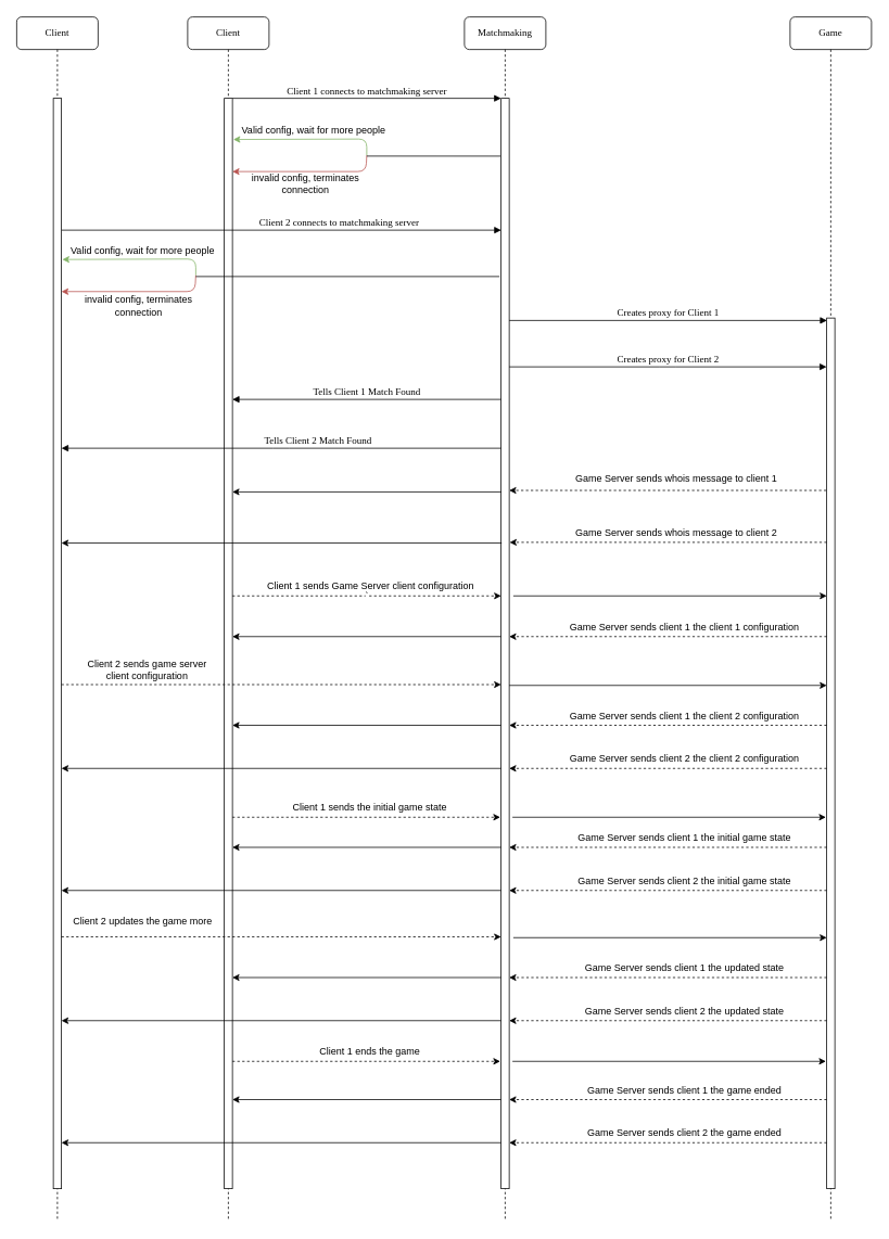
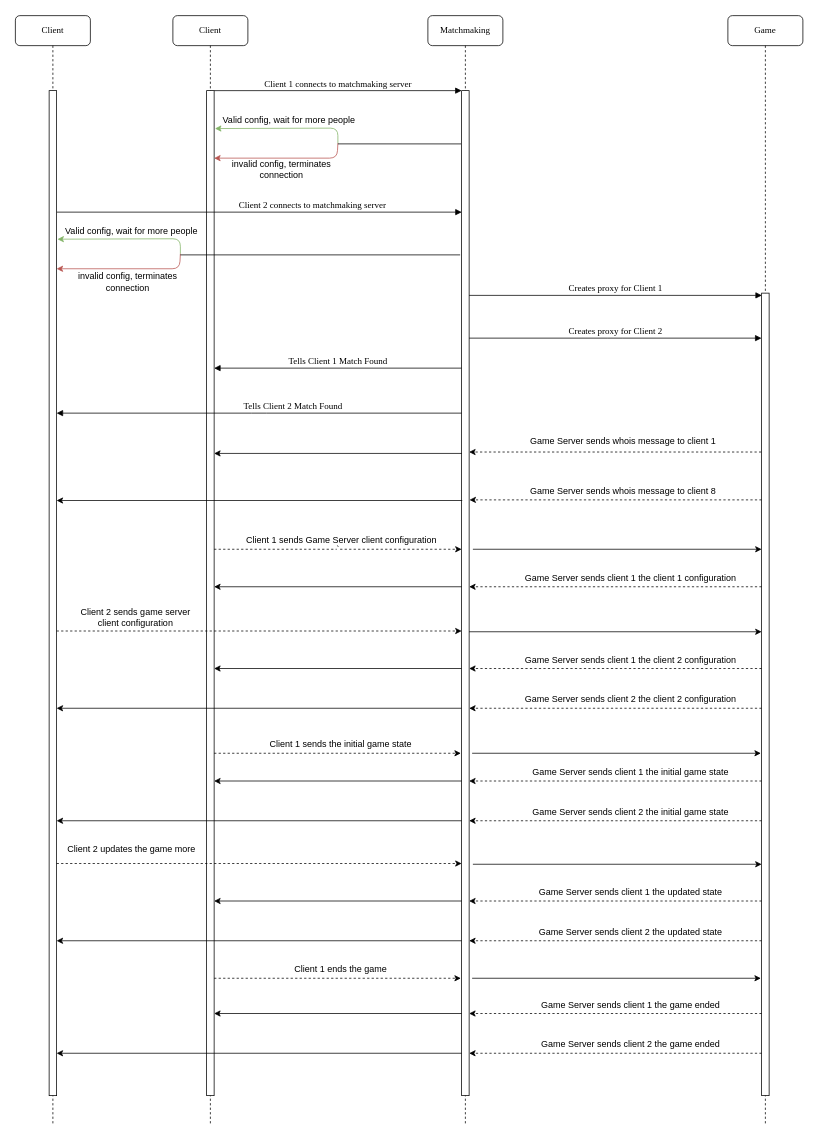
  <mxCell id="0" />
  <mxCell id="1" parent="0" />
  <mxCell id="2" value="Matchmaking" style="shape=umlLifeline;perimeter=lifelinePerimeter;whiteSpace=wrap;html=1;container=1;collapsible=0;recursiveResize=0;outlineConnect=0;rounded=1;shadow=0;comic=0;labelBackgroundColor=none;strokeColor=#000000;strokeWidth=1;fillColor=#FFFFFF;fontFamily=Verdana;fontSize=12;fontColor=#000000;align=center;" parent="1" vertex="1"><mxGeometry x="570" y="20" width="100" height="1480" as="geometry" /></mxCell>
  <mxCell id="3" value="" style="html=1;points=[];perimeter=orthogonalPerimeter;rounded=0;shadow=0;comic=0;labelBackgroundColor=none;strokeColor=#000000;strokeWidth=1;fillColor=#FFFFFF;fontFamily=Verdana;fontSize=12;fontColor=#000000;align=center;" parent="2" vertex="1"><mxGeometry x="45" y="100" width="10" height="1340" as="geometry" /></mxCell>
  <mxCell id="4" value="Game" style="shape=umlLifeline;perimeter=lifelinePerimeter;whiteSpace=wrap;html=1;container=1;collapsible=0;recursiveResize=0;outlineConnect=0;rounded=1;shadow=0;comic=0;labelBackgroundColor=none;strokeColor=#000000;strokeWidth=1;fillColor=#FFFFFF;fontFamily=Verdana;fontSize=12;fontColor=#000000;align=center;" parent="1" vertex="1"><mxGeometry x="970" y="20" width="100" height="1480" as="geometry" /></mxCell>
  <mxCell id="5" value="" style="html=1;points=[];perimeter=orthogonalPerimeter;rounded=0;shadow=0;comic=0;labelBackgroundColor=none;strokeColor=#000000;strokeWidth=1;fillColor=#FFFFFF;fontFamily=Verdana;fontSize=12;fontColor=#000000;align=center;" parent="4" vertex="1"><mxGeometry x="45" y="370" width="10" height="1070" as="geometry" /></mxCell>
  <mxCell id="6" value="Client" style="shape=umlLifeline;perimeter=lifelinePerimeter;whiteSpace=wrap;html=1;container=1;collapsible=0;recursiveResize=0;outlineConnect=0;rounded=1;shadow=0;comic=0;labelBackgroundColor=none;strokeColor=#000000;strokeWidth=1;fillColor=#FFFFFF;fontFamily=Verdana;fontSize=12;fontColor=#000000;align=center;" parent="1" vertex="1"><mxGeometry x="230" y="20" width="100" height="1480" as="geometry" /></mxCell>
  <mxCell id="7" value="" style="html=1;points=[];perimeter=orthogonalPerimeter;rounded=0;shadow=0;comic=0;labelBackgroundColor=none;strokeColor=#000000;strokeWidth=1;fillColor=#FFFFFF;fontFamily=Verdana;fontSize=12;fontColor=#000000;align=center;" parent="6" vertex="1"><mxGeometry x="45" y="100" width="10" height="1340" as="geometry" /></mxCell>
  <mxCell id="8" value="Client 1 connects to matchmaking server" style="html=1;verticalAlign=bottom;endArrow=block;entryX=0;entryY=0;labelBackgroundColor=none;fontFamily=Verdana;fontSize=12;edgeStyle=elbowEdgeStyle;elbow=vertical;" parent="1" source="7" target="3" edge="1"><mxGeometry relative="1" as="geometry"><mxPoint x="350" y="130" as="sourcePoint" /></mxGeometry></mxCell>
  <mxCell id="9" value="" style="endArrow=classic;html=1;entryX=1.1;entryY=0.047;entryDx=0;entryDy=0;entryPerimeter=0;fillColor=#d5e8d4;strokeColor=#82b366;" parent="1" edge="1"><mxGeometry width="50" height="50" relative="1" as="geometry"><mxPoint x="450" y="190" as="sourcePoint" /><mxPoint x="286.095" y="170.571" as="targetPoint" /><Array as="points"><mxPoint x="450" y="170" /></Array></mxGeometry></mxCell>
  <mxCell id="10" value="" style="endArrow=classic;html=1;entryX=1.1;entryY=0.047;entryDx=0;entryDy=0;entryPerimeter=0;fillColor=#f8cecc;strokeColor=#b85450;" parent="1" edge="1"><mxGeometry width="50" height="50" relative="1" as="geometry"><mxPoint x="450" y="190" as="sourcePoint" /><mxPoint x="285" y="210" as="targetPoint" /><Array as="points"><mxPoint x="449" y="210" /></Array></mxGeometry></mxCell>
  <mxCell id="11" value="" style="endArrow=none;html=1;entryX=-0.079;entryY=0.178;entryDx=0;entryDy=0;entryPerimeter=0;" parent="1" edge="1"><mxGeometry width="50" height="50" relative="1" as="geometry"><mxPoint x="450" y="191" as="sourcePoint" /><mxPoint x="614.19" y="191.048" as="targetPoint" /></mxGeometry></mxCell>
  <mxCell id="12" value="Valid config, wait for more people" style="text;html=1;strokeColor=none;fillColor=none;align=center;verticalAlign=middle;whiteSpace=wrap;rounded=0;" parent="1" vertex="1"><mxGeometry x="290" y="150" width="190" height="20" as="geometry" /></mxCell>
  <mxCell id="13" value="invalid config, terminates connection" style="text;html=1;strokeColor=none;fillColor=none;align=center;verticalAlign=middle;whiteSpace=wrap;rounded=0;" parent="1" vertex="1"><mxGeometry x="280" y="215" width="190" height="20" as="geometry" /></mxCell>
  <mxCell id="14" value="Client 2 connects to matchmaking server" style="html=1;verticalAlign=bottom;endArrow=block;entryX=0;entryY=0;labelBackgroundColor=none;fontFamily=Verdana;fontSize=12;edgeStyle=elbowEdgeStyle;elbow=vertical;" parent="1" source="16" edge="1"><mxGeometry x="0.26" relative="1" as="geometry"><mxPoint x="230" y="282" as="sourcePoint" /><mxPoint x="615.143" y="281.524" as="targetPoint" /><mxPoint as="offset" /></mxGeometry></mxCell>
  <mxCell id="15" value="Client" style="shape=umlLifeline;perimeter=lifelinePerimeter;whiteSpace=wrap;html=1;container=1;collapsible=0;recursiveResize=0;outlineConnect=0;rounded=1;shadow=0;comic=0;labelBackgroundColor=none;strokeColor=#000000;strokeWidth=1;fillColor=#FFFFFF;fontFamily=Verdana;fontSize=12;fontColor=#000000;align=center;" parent="1" vertex="1"><mxGeometry x="20" y="20" width="100" height="1480" as="geometry" /></mxCell>
  <mxCell id="16" value="" style="html=1;points=[];perimeter=orthogonalPerimeter;rounded=0;shadow=0;comic=0;labelBackgroundColor=none;strokeColor=#000000;strokeWidth=1;fillColor=#FFFFFF;fontFamily=Verdana;fontSize=12;fontColor=#000000;align=center;" parent="15" vertex="1"><mxGeometry x="45" y="100" width="10" height="1340" as="geometry" /></mxCell>
  <mxCell id="17" value="" style="endArrow=classic;html=1;entryX=1.1;entryY=0.047;entryDx=0;entryDy=0;entryPerimeter=0;fillColor=#d5e8d4;strokeColor=#82b366;" parent="1" edge="1"><mxGeometry width="50" height="50" relative="1" as="geometry"><mxPoint x="240" y="337.5" as="sourcePoint" /><mxPoint x="76.095" y="318.071" as="targetPoint" /><Array as="points"><mxPoint x="240" y="317.5" /></Array></mxGeometry></mxCell>
  <mxCell id="18" value="" style="endArrow=classic;html=1;entryX=1.1;entryY=0.047;entryDx=0;entryDy=0;entryPerimeter=0;fillColor=#f8cecc;strokeColor=#b85450;" parent="1" edge="1"><mxGeometry width="50" height="50" relative="1" as="geometry"><mxPoint x="240" y="337.5" as="sourcePoint" /><mxPoint x="75" y="357.5" as="targetPoint" /><Array as="points"><mxPoint x="239" y="357.5" /></Array></mxGeometry></mxCell>
  <mxCell id="19" value="" style="endArrow=none;html=1;" parent="1" edge="1"><mxGeometry width="50" height="50" relative="1" as="geometry"><mxPoint x="240" y="339" as="sourcePoint" /><mxPoint x="613" y="339" as="targetPoint" /></mxGeometry></mxCell>
  <mxCell id="20" value="Valid config, wait for more people" style="text;html=1;strokeColor=none;fillColor=none;align=center;verticalAlign=middle;whiteSpace=wrap;rounded=0;" parent="1" vertex="1"><mxGeometry x="80" y="297.5" width="190" height="20" as="geometry" /></mxCell>
  <mxCell id="21" value="invalid config, terminates connection" style="text;html=1;strokeColor=none;fillColor=none;align=center;verticalAlign=middle;whiteSpace=wrap;rounded=0;" parent="1" vertex="1"><mxGeometry x="75" y="364.5" width="190" height="20" as="geometry" /></mxCell>
  <mxCell id="22" value="Creates proxy for Client 1" style="html=1;verticalAlign=bottom;endArrow=block;entryX=0.033;entryY=0.003;labelBackgroundColor=none;fontFamily=Verdana;fontSize=12;edgeStyle=elbowEdgeStyle;elbow=vertical;entryDx=0;entryDy=0;entryPerimeter=0;" parent="1" source="3" target="5" edge="1"><mxGeometry relative="1" as="geometry"><mxPoint x="625" y="389.845" as="sourcePoint" /><mxPoint x="955.138" y="389.845" as="targetPoint" /></mxGeometry></mxCell>
  <mxCell id="23" value="Creates proxy for Client 2" style="html=1;verticalAlign=bottom;endArrow=block;entryX=0.033;entryY=0.003;labelBackgroundColor=none;fontFamily=Verdana;fontSize=12;edgeStyle=elbowEdgeStyle;elbow=vertical;entryDx=0;entryDy=0;entryPerimeter=0;" parent="1" edge="1"><mxGeometry relative="1" as="geometry"><mxPoint x="625" y="450" as="sourcePoint" /><mxPoint x="1014.833" y="450" as="targetPoint" /></mxGeometry></mxCell>
  <mxCell id="24" value="Tells Client 1 Match Found" style="html=1;verticalAlign=bottom;endArrow=block;labelBackgroundColor=none;fontFamily=Verdana;fontSize=12;edgeStyle=elbowEdgeStyle;elbow=vertical;" parent="1" edge="1"><mxGeometry relative="1" as="geometry"><mxPoint x="615" y="490" as="sourcePoint" /><mxPoint x="285" y="490.095" as="targetPoint" /></mxGeometry></mxCell>
  <mxCell id="25" value="Tells Client 2 Match Found" style="html=1;verticalAlign=bottom;endArrow=block;labelBackgroundColor=none;fontFamily=Verdana;fontSize=12;edgeStyle=elbowEdgeStyle;elbow=vertical;" parent="1" edge="1" target="16"><mxGeometry y="-45" relative="1" as="geometry"><mxPoint x="615" y="550" as="sourcePoint" /><mxPoint x="80" y="550" as="targetPoint" /><mxPoint x="45" y="45" as="offset" /></mxGeometry></mxCell>
  <mxCell id="26" value="" style="endArrow=classic;html=1;dashed=1;exitX=-0.05;exitY=0.198;exitDx=0;exitDy=0;exitPerimeter=0;" edge="1" parent="1" source="5" target="3"><mxGeometry width="50" height="50" relative="1" as="geometry"><mxPoint x="1005" y="599.5" as="sourcePoint" /><mxPoint x="660" y="599" as="targetPoint" /></mxGeometry></mxCell>
  <mxCell id="27" value="" style="endArrow=classic;html=1;exitX=0.033;exitY=0.361;exitDx=0;exitDy=0;exitPerimeter=0;" edge="1" parent="1" source="3" target="7"><mxGeometry width="50" height="50" relative="1" as="geometry"><mxPoint x="605" y="599.5" as="sourcePoint" /><mxPoint x="320" y="599" as="targetPoint" /></mxGeometry></mxCell>
  <mxCell id="28" value="Game Server sends whois message to client 1" style="text;html=1;strokeColor=none;fillColor=none;align=center;verticalAlign=middle;whiteSpace=wrap;rounded=0;" vertex="1" parent="1"><mxGeometry x="674.5" y="577.5" width="311" height="20" as="geometry" /></mxCell>
  <mxCell id="29" value="" style="endArrow=classic;html=1;dashed=1;exitX=-0.05;exitY=0.198;exitDx=0;exitDy=0;exitPerimeter=0;" edge="1" parent="1"><mxGeometry width="50" height="50" relative="1" as="geometry"><mxPoint x="1015" y="665.667" as="sourcePoint" /><mxPoint x="625.5" y="665.667" as="targetPoint" /></mxGeometry></mxCell>
  <mxCell id="30" value="" style="endArrow=classic;html=1;exitX=0.033;exitY=0.361;exitDx=0;exitDy=0;exitPerimeter=0;" edge="1" parent="1" target="16"><mxGeometry width="50" height="50" relative="1" as="geometry"><mxPoint x="615.833" y="666.5" as="sourcePoint" /><mxPoint x="285.5" y="666.5" as="targetPoint" /></mxGeometry></mxCell>
- <mxCell id="31" value="Game Server sends whois message to client 2" style="text;html=1;strokeColor=none;fillColor=none;align=center;verticalAlign=middle;whiteSpace=wrap;rounded=0;" vertex="1" parent="1"><mxGeometry x="675" y="643.5" width="311" height="20" as="geometry" /></mxCell>
+ <mxCell id="31" value="Game Server sends whois message to client 8" style="text;html=1;strokeColor=none;fillColor=none;align=center;verticalAlign=middle;whiteSpace=wrap;rounded=0;" vertex="1" parent="1"><mxGeometry x="675" y="643.5" width="311" height="20" as="geometry" /></mxCell>
  <mxCell id="32" value="`" style="endArrow=classic;html=1;dashed=1;" edge="1" parent="1" source="7"><mxGeometry width="50" height="50" relative="1" as="geometry"><mxPoint x="295" y="731.5" as="sourcePoint" /><mxPoint x="615" y="731.5" as="targetPoint" /></mxGeometry></mxCell>
  <mxCell id="33" value="" style="endArrow=classic;html=1;" edge="1" parent="1"><mxGeometry width="50" height="50" relative="1" as="geometry"><mxPoint x="630" y="731.5" as="sourcePoint" /><mxPoint x="1015" y="731.5" as="targetPoint" /></mxGeometry></mxCell>
  <mxCell id="34" value="Client 1 sends Game Server client configuration" style="text;html=1;strokeColor=none;fillColor=none;align=center;verticalAlign=middle;whiteSpace=wrap;rounded=0;" vertex="1" parent="1"><mxGeometry x="320" y="709.5" width="270" height="20" as="geometry" /></mxCell>
  <mxCell id="35" value="" style="endArrow=classic;html=1;dashed=1;" edge="1" parent="1" source="16"><mxGeometry width="50" height="50" relative="1" as="geometry"><mxPoint x="80" y="841.5" as="sourcePoint" /><mxPoint x="615" y="840.5" as="targetPoint" /></mxGeometry></mxCell>
  <mxCell id="36" value="" style="endArrow=classic;html=1;" edge="1" parent="1" source="3"><mxGeometry width="50" height="50" relative="1" as="geometry"><mxPoint x="630" y="841.5" as="sourcePoint" /><mxPoint x="1015" y="841.5" as="targetPoint" /></mxGeometry></mxCell>
  <mxCell id="37" value="Client 2 sends game server &lt;br&gt;client configuration" style="text;html=1;strokeColor=none;fillColor=none;align=center;verticalAlign=middle;whiteSpace=wrap;rounded=0;" vertex="1" parent="1"><mxGeometry x="97.5" y="811.5" width="165" height="20" as="geometry" /></mxCell>
  <mxCell id="38" value="" style="endArrow=classic;html=1;dashed=1;" edge="1" parent="1" target="3"><mxGeometry width="50" height="50" relative="1" as="geometry"><mxPoint x="1015" y="781.5" as="sourcePoint" /><mxPoint x="635" y="781.5" as="targetPoint" /></mxGeometry></mxCell>
  <mxCell id="39" value="" style="endArrow=classic;html=1;" edge="1" parent="1" target="7"><mxGeometry width="50" height="50" relative="1" as="geometry"><mxPoint x="615" y="781.5" as="sourcePoint" /><mxPoint x="295" y="781.5" as="targetPoint" /></mxGeometry></mxCell>
  <mxCell id="40" value="Game Server sends client 1 the client 1 configuration" style="text;html=1;strokeColor=none;fillColor=none;align=center;verticalAlign=middle;whiteSpace=wrap;rounded=0;" vertex="1" parent="1"><mxGeometry x="684.5" y="759.5" width="311" height="20" as="geometry" /></mxCell>
  <mxCell id="41" value="" style="endArrow=classic;html=1;dashed=1;" edge="1" parent="1" target="3"><mxGeometry width="50" height="50" relative="1" as="geometry"><mxPoint x="1015" y="890.5" as="sourcePoint" /><mxPoint x="635" y="890.5" as="targetPoint" /></mxGeometry></mxCell>
  <mxCell id="42" value="" style="endArrow=classic;html=1;" edge="1" parent="1" target="7"><mxGeometry width="50" height="50" relative="1" as="geometry"><mxPoint x="615" y="890.5" as="sourcePoint" /><mxPoint x="295" y="890.5" as="targetPoint" /></mxGeometry></mxCell>
  <mxCell id="43" value="Game Server sends client 1 the client 2 configuration" style="text;html=1;strokeColor=none;fillColor=none;align=center;verticalAlign=middle;whiteSpace=wrap;rounded=0;" vertex="1" parent="1"><mxGeometry x="684.5" y="868.5" width="311" height="20" as="geometry" /></mxCell>
  <mxCell id="44" value="" style="endArrow=classic;html=1;dashed=1;" edge="1" parent="1" target="3"><mxGeometry width="50" height="50" relative="1" as="geometry"><mxPoint x="1015" y="943.5" as="sourcePoint" /><mxPoint x="635" y="943.5" as="targetPoint" /></mxGeometry></mxCell>
  <mxCell id="45" value="" style="endArrow=classic;html=1;" edge="1" parent="1" target="16"><mxGeometry width="50" height="50" relative="1" as="geometry"><mxPoint x="615" y="943.5" as="sourcePoint" /><mxPoint x="85" y="943.5" as="targetPoint" /></mxGeometry></mxCell>
  <mxCell id="46" value="Game Server sends client 2 the client 2 configuration" style="text;html=1;strokeColor=none;fillColor=none;align=center;verticalAlign=middle;whiteSpace=wrap;rounded=0;" vertex="1" parent="1"><mxGeometry x="684.5" y="921.5" width="311" height="20" as="geometry" /></mxCell>
  <mxCell id="47" value="" style="endArrow=classic;html=1;dashed=1;" edge="1" parent="1" source="7"><mxGeometry width="50" height="50" relative="1" as="geometry"><mxPoint x="294" y="1003.5" as="sourcePoint" /><mxPoint x="614" y="1003.5" as="targetPoint" /></mxGeometry></mxCell>
  <mxCell id="48" value="" style="endArrow=classic;html=1;" edge="1" parent="1"><mxGeometry width="50" height="50" relative="1" as="geometry"><mxPoint x="629" y="1003.5" as="sourcePoint" /><mxPoint x="1014" y="1003.5" as="targetPoint" /></mxGeometry></mxCell>
  <mxCell id="49" value="Client 1 sends the initial game state" style="text;html=1;strokeColor=none;fillColor=none;align=center;verticalAlign=middle;whiteSpace=wrap;rounded=0;" vertex="1" parent="1"><mxGeometry x="319" y="981.5" width="270" height="20" as="geometry" /></mxCell>
  <mxCell id="50" value="" style="endArrow=classic;html=1;dashed=1;" edge="1" parent="1" target="3"><mxGeometry width="50" height="50" relative="1" as="geometry"><mxPoint x="1015" y="1040.5" as="sourcePoint" /><mxPoint x="635" y="1040.5" as="targetPoint" /></mxGeometry></mxCell>
  <mxCell id="51" value="" style="endArrow=classic;html=1;" edge="1" parent="1" target="7"><mxGeometry width="50" height="50" relative="1" as="geometry"><mxPoint x="615" y="1040.5" as="sourcePoint" /><mxPoint x="295" y="1040.5" as="targetPoint" /></mxGeometry></mxCell>
  <mxCell id="52" value="Game Server sends client 1 the initial game state" style="text;html=1;strokeColor=none;fillColor=none;align=center;verticalAlign=middle;whiteSpace=wrap;rounded=0;" vertex="1" parent="1"><mxGeometry x="684.5" y="1018.5" width="311" height="20" as="geometry" /></mxCell>
  <mxCell id="53" value="" style="endArrow=classic;html=1;dashed=1;" edge="1" parent="1" target="3"><mxGeometry width="50" height="50" relative="1" as="geometry"><mxPoint x="1015" y="1093.5" as="sourcePoint" /><mxPoint x="635" y="1093.5" as="targetPoint" /></mxGeometry></mxCell>
  <mxCell id="54" value="" style="endArrow=classic;html=1;" edge="1" parent="1" target="16"><mxGeometry width="50" height="50" relative="1" as="geometry"><mxPoint x="615" y="1093.5" as="sourcePoint" /><mxPoint x="85" y="1093.5" as="targetPoint" /></mxGeometry></mxCell>
  <mxCell id="55" value="Game Server sends client 2 the initial game state" style="text;html=1;strokeColor=none;fillColor=none;align=center;verticalAlign=middle;whiteSpace=wrap;rounded=0;" vertex="1" parent="1"><mxGeometry x="684.5" y="1071.5" width="311" height="20" as="geometry" /></mxCell>
  <mxCell id="56" value="" style="endArrow=classic;html=1;dashed=1;" edge="1" parent="1" source="16"><mxGeometry width="50" height="50" relative="1" as="geometry"><mxPoint x="80" y="1151.5" as="sourcePoint" /><mxPoint x="615" y="1150.5" as="targetPoint" /></mxGeometry></mxCell>
  <mxCell id="57" value="" style="endArrow=classic;html=1;" edge="1" parent="1"><mxGeometry width="50" height="50" relative="1" as="geometry"><mxPoint x="630" y="1151.5" as="sourcePoint" /><mxPoint x="1015" y="1151.5" as="targetPoint" /></mxGeometry></mxCell>
  <mxCell id="58" value="Client 2 updates the game more" style="text;html=1;strokeColor=none;fillColor=none;align=center;verticalAlign=middle;whiteSpace=wrap;rounded=0;" vertex="1" parent="1"><mxGeometry x="80" y="1122" width="190" height="20" as="geometry" /></mxCell>
  <mxCell id="59" value="" style="endArrow=classic;html=1;dashed=1;" edge="1" parent="1" target="3"><mxGeometry width="50" height="50" relative="1" as="geometry"><mxPoint x="1015" y="1200.5" as="sourcePoint" /><mxPoint x="635" y="1200.5" as="targetPoint" /></mxGeometry></mxCell>
  <mxCell id="60" value="" style="endArrow=classic;html=1;" edge="1" parent="1" target="7"><mxGeometry width="50" height="50" relative="1" as="geometry"><mxPoint x="615" y="1200.5" as="sourcePoint" /><mxPoint x="295" y="1200.5" as="targetPoint" /></mxGeometry></mxCell>
  <mxCell id="61" value="Game Server sends client 1 the updated state" style="text;html=1;strokeColor=none;fillColor=none;align=center;verticalAlign=middle;whiteSpace=wrap;rounded=0;" vertex="1" parent="1"><mxGeometry x="684.5" y="1178.5" width="311" height="20" as="geometry" /></mxCell>
  <mxCell id="62" value="" style="endArrow=classic;html=1;dashed=1;" edge="1" parent="1" target="3"><mxGeometry width="50" height="50" relative="1" as="geometry"><mxPoint x="1015" y="1253.5" as="sourcePoint" /><mxPoint x="635" y="1253.5" as="targetPoint" /></mxGeometry></mxCell>
  <mxCell id="63" value="" style="endArrow=classic;html=1;" edge="1" parent="1" target="16"><mxGeometry width="50" height="50" relative="1" as="geometry"><mxPoint x="615" y="1253.5" as="sourcePoint" /><mxPoint x="85" y="1253.5" as="targetPoint" /></mxGeometry></mxCell>
  <mxCell id="64" value="Game Server sends client 2 the updated state" style="text;html=1;strokeColor=none;fillColor=none;align=center;verticalAlign=middle;whiteSpace=wrap;rounded=0;" vertex="1" parent="1"><mxGeometry x="684.5" y="1231.5" width="311" height="20" as="geometry" /></mxCell>
  <mxCell id="65" value="" style="endArrow=classic;html=1;dashed=1;" edge="1" parent="1" source="7"><mxGeometry width="50" height="50" relative="1" as="geometry"><mxPoint x="294" y="1303.5" as="sourcePoint" /><mxPoint x="614" y="1303.5" as="targetPoint" /></mxGeometry></mxCell>
  <mxCell id="66" value="" style="endArrow=classic;html=1;" edge="1" parent="1"><mxGeometry width="50" height="50" relative="1" as="geometry"><mxPoint x="629" y="1303.5" as="sourcePoint" /><mxPoint x="1014" y="1303.5" as="targetPoint" /></mxGeometry></mxCell>
  <mxCell id="67" value="Client 1 ends the game" style="text;html=1;strokeColor=none;fillColor=none;align=center;verticalAlign=middle;whiteSpace=wrap;rounded=0;" vertex="1" parent="1"><mxGeometry x="319" y="1281.5" width="270" height="20" as="geometry" /></mxCell>
  <mxCell id="68" value="" style="endArrow=classic;html=1;dashed=1;" edge="1" parent="1" target="3"><mxGeometry width="50" height="50" relative="1" as="geometry"><mxPoint x="1015" y="1350.5" as="sourcePoint" /><mxPoint x="635" y="1350.5" as="targetPoint" /></mxGeometry></mxCell>
  <mxCell id="69" value="" style="endArrow=classic;html=1;" edge="1" parent="1" target="7"><mxGeometry width="50" height="50" relative="1" as="geometry"><mxPoint x="615" y="1350.5" as="sourcePoint" /><mxPoint x="295" y="1350.5" as="targetPoint" /></mxGeometry></mxCell>
  <mxCell id="70" value="Game Server sends client 1 the game ended" style="text;html=1;strokeColor=none;fillColor=none;align=center;verticalAlign=middle;whiteSpace=wrap;rounded=0;" vertex="1" parent="1"><mxGeometry x="684.5" y="1328.5" width="311" height="20" as="geometry" /></mxCell>
  <mxCell id="71" value="" style="endArrow=classic;html=1;dashed=1;" edge="1" parent="1" target="3"><mxGeometry width="50" height="50" relative="1" as="geometry"><mxPoint x="1015" y="1403.5" as="sourcePoint" /><mxPoint x="635" y="1403.5" as="targetPoint" /></mxGeometry></mxCell>
  <mxCell id="72" value="" style="endArrow=classic;html=1;" edge="1" parent="1" target="16"><mxGeometry width="50" height="50" relative="1" as="geometry"><mxPoint x="615" y="1403.5" as="sourcePoint" /><mxPoint x="85" y="1403.5" as="targetPoint" /></mxGeometry></mxCell>
  <mxCell id="73" value="Game Server sends client 2 the game ended" style="text;html=1;strokeColor=none;fillColor=none;align=center;verticalAlign=middle;whiteSpace=wrap;rounded=0;" vertex="1" parent="1"><mxGeometry x="684.5" y="1381.5" width="311" height="20" as="geometry" /></mxCell>
